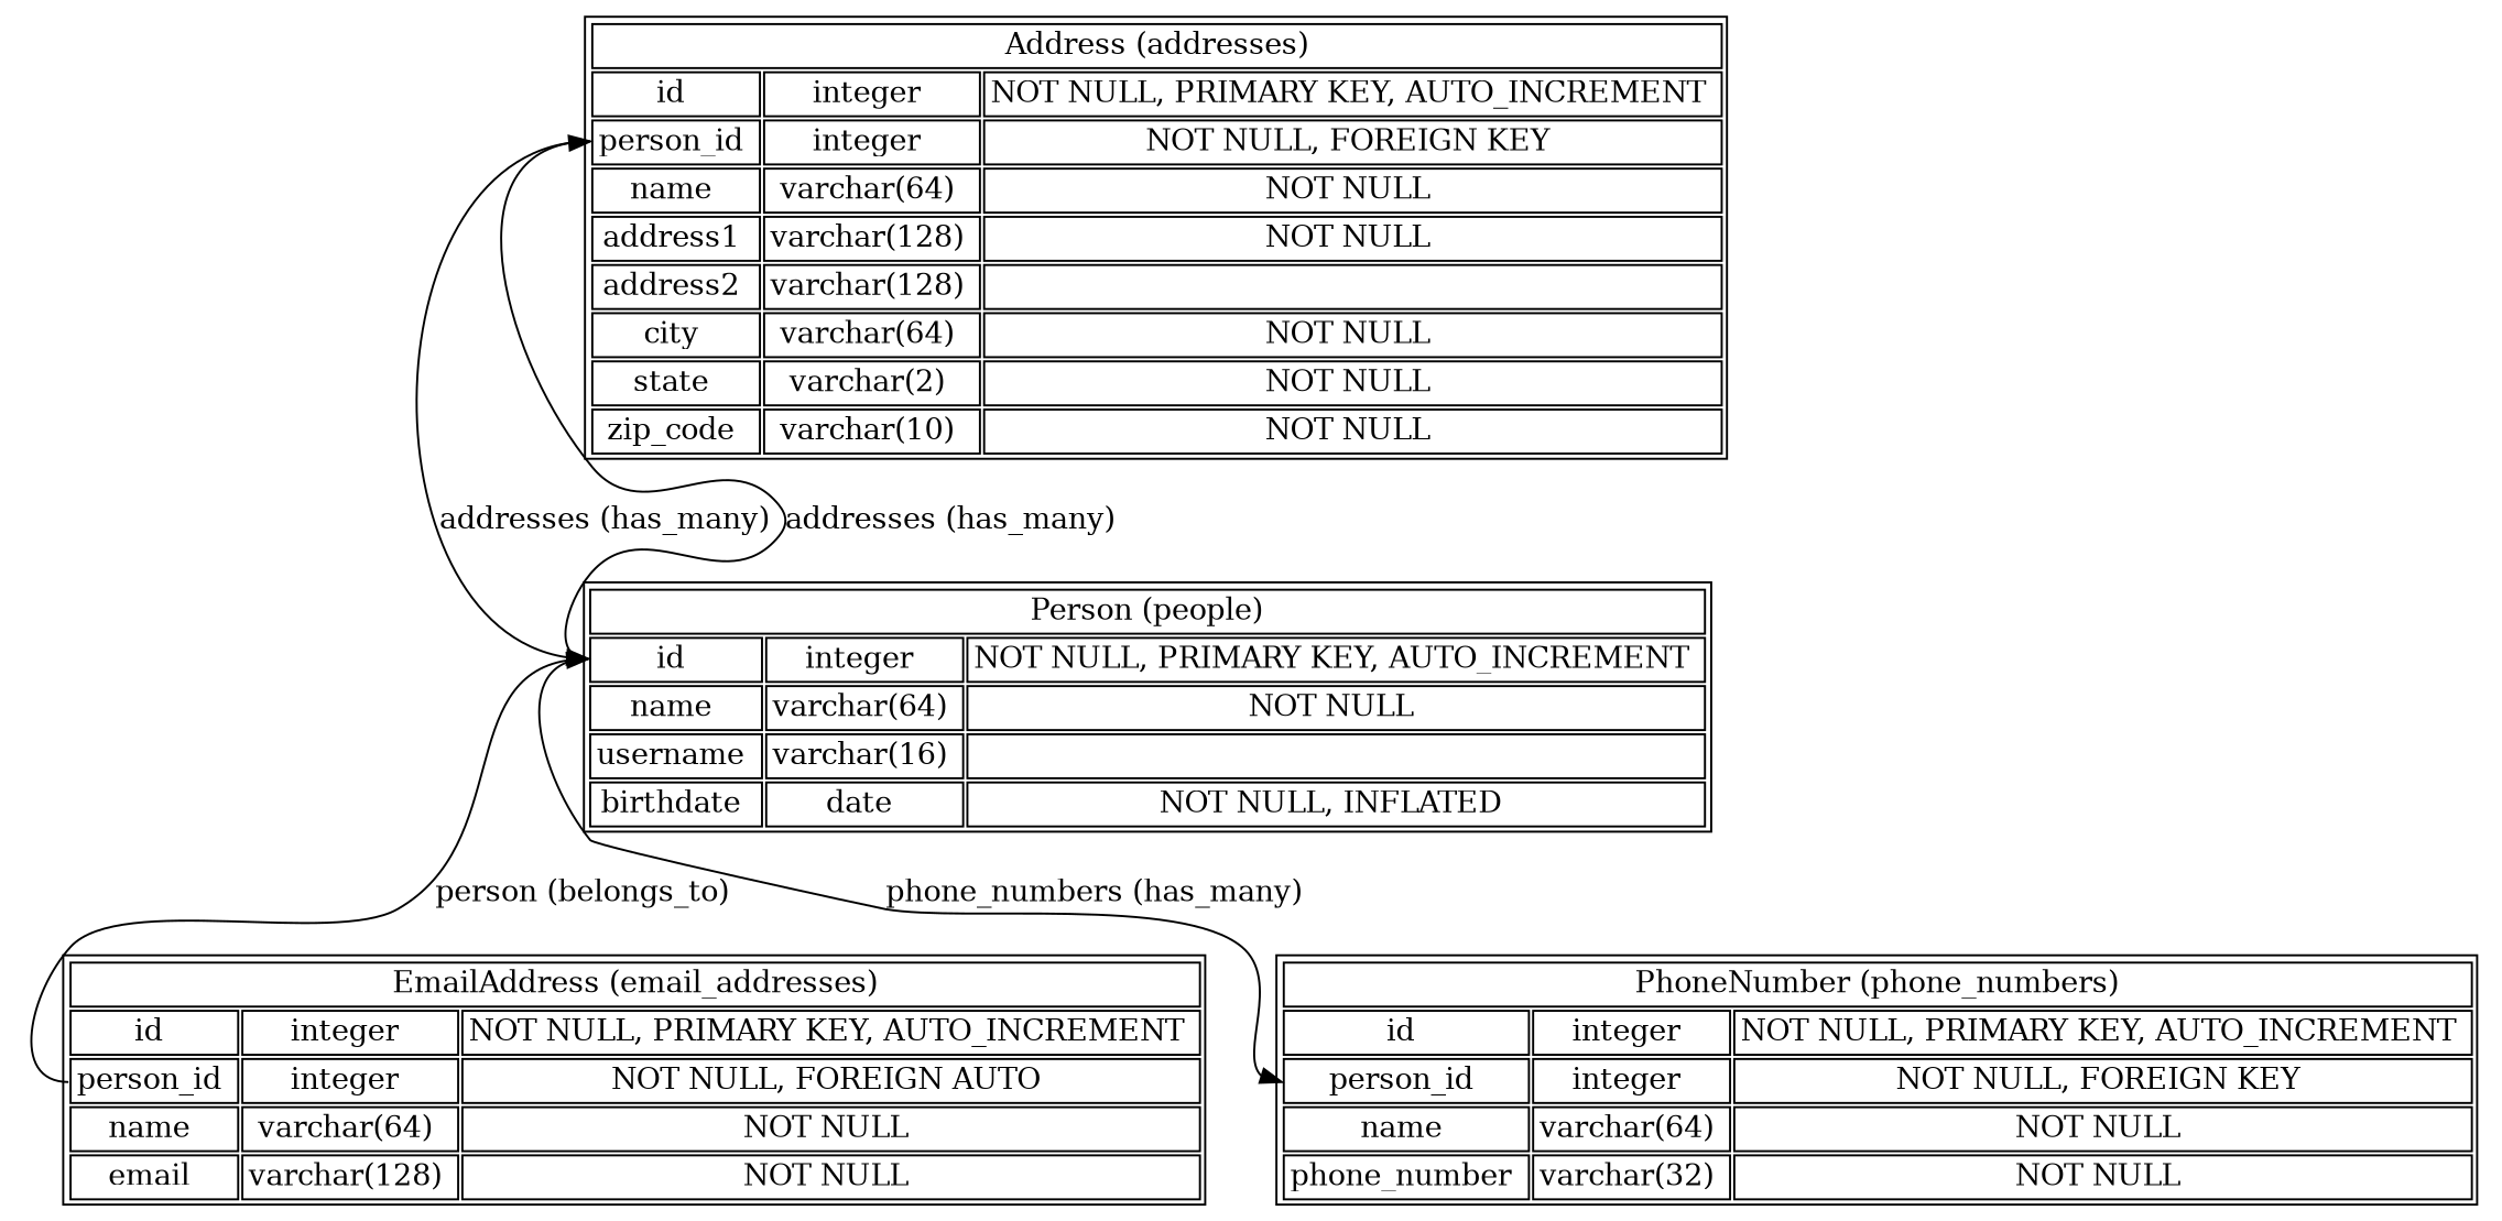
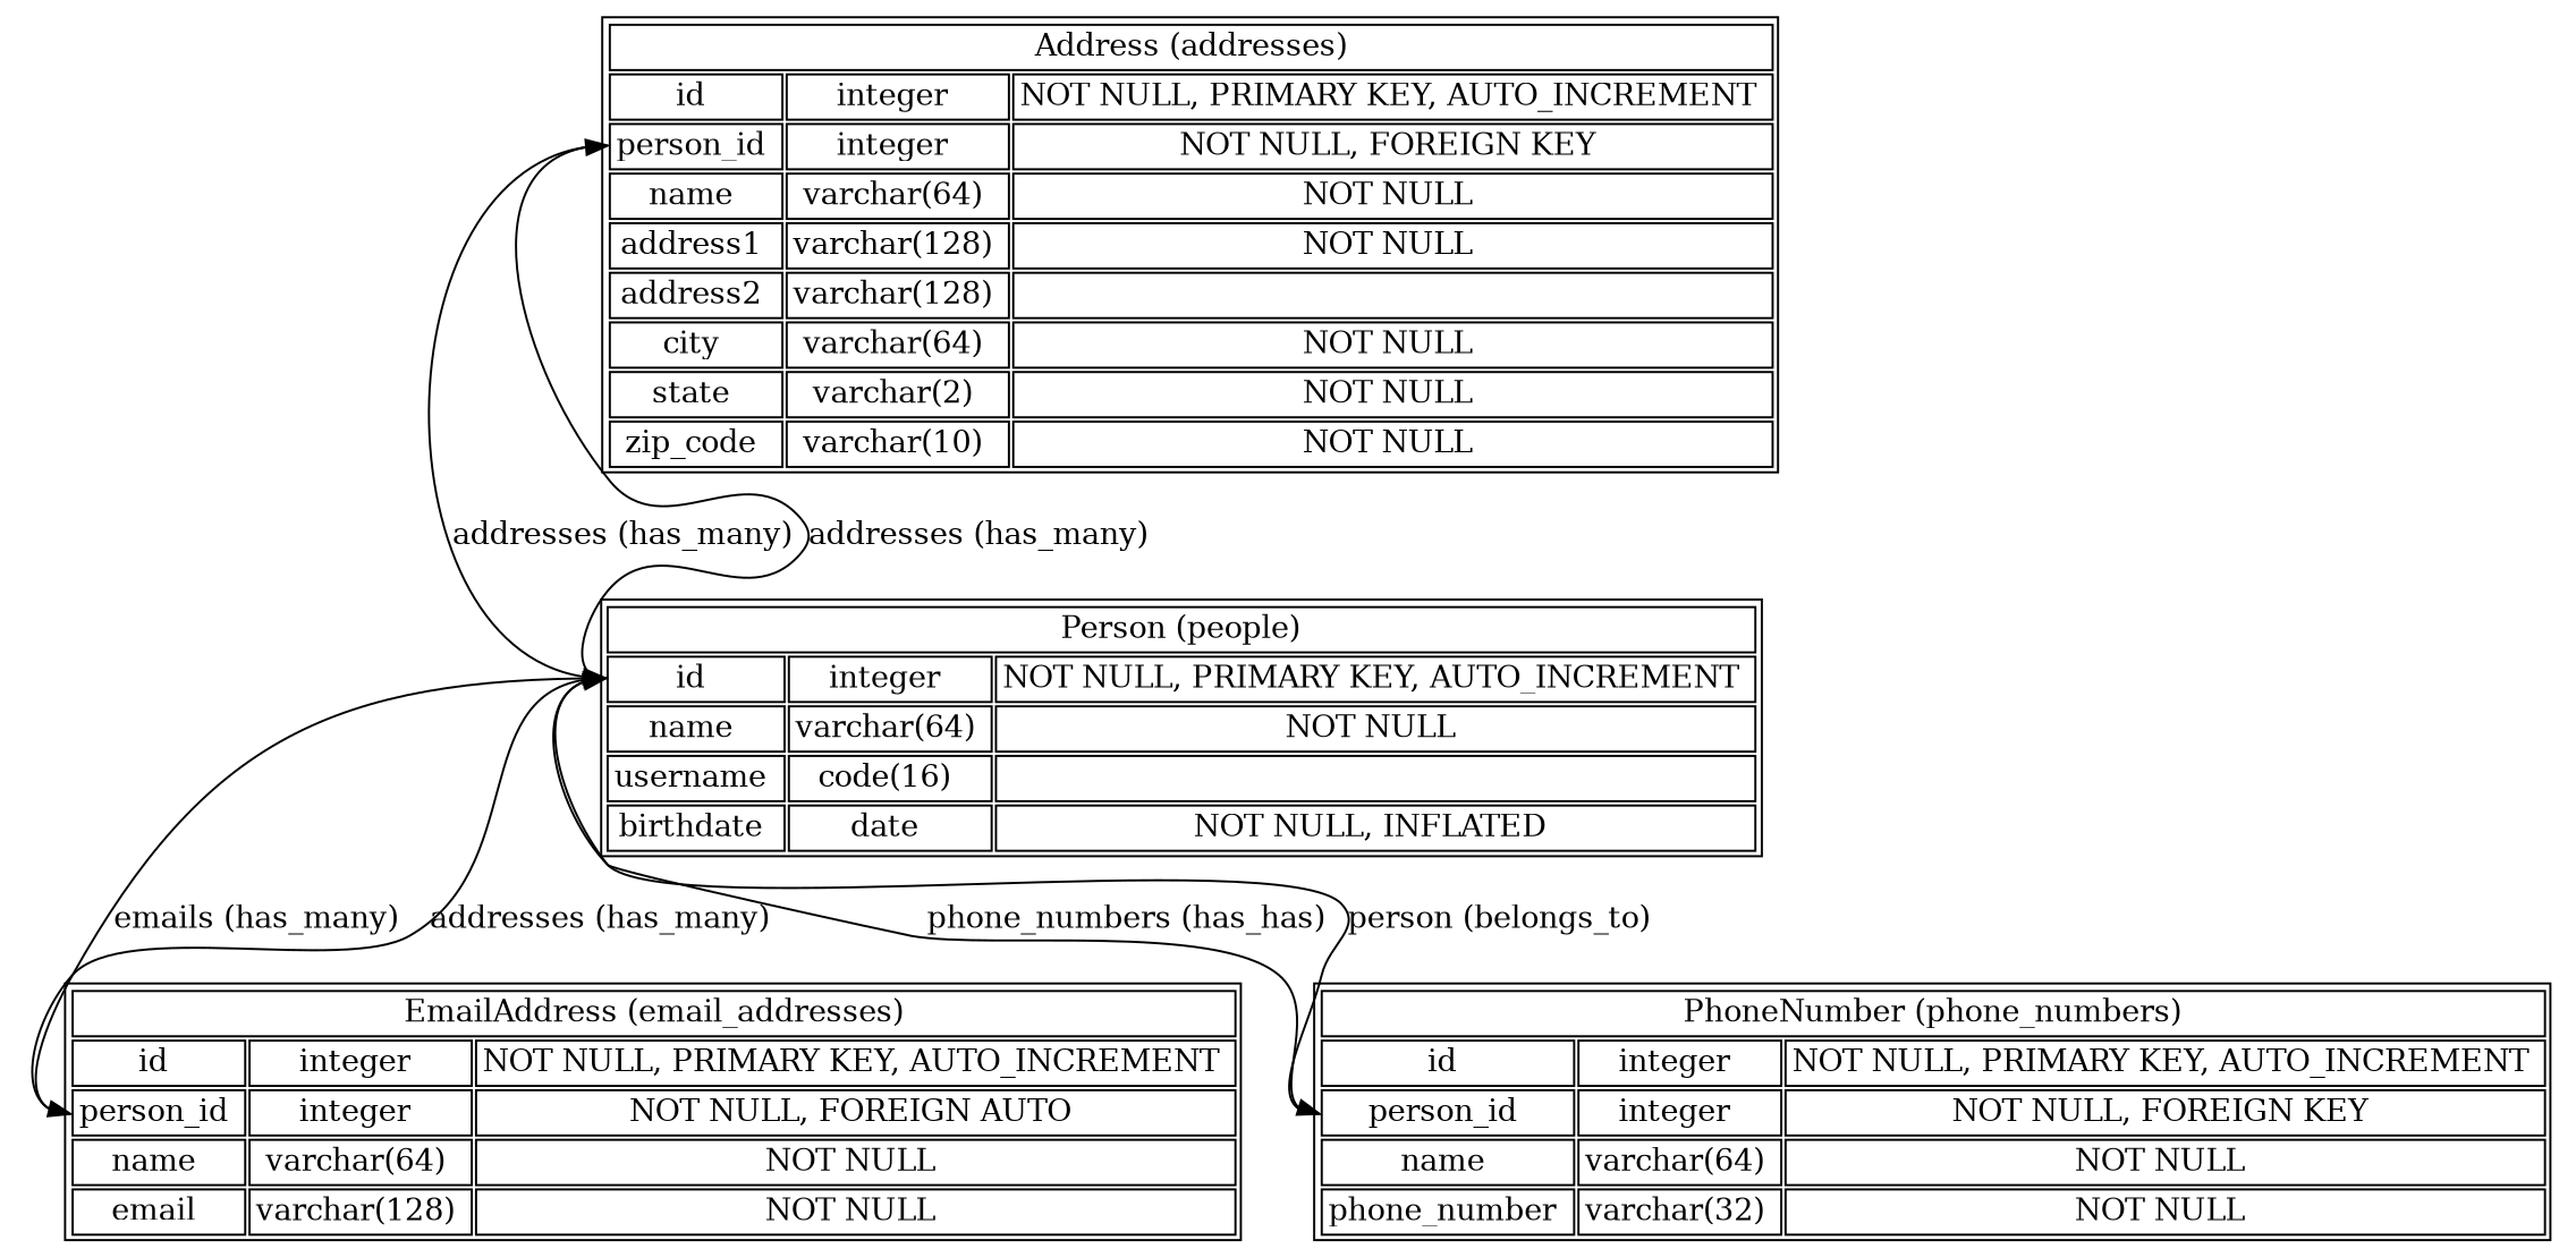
  digraph {
    splines=true
    node [shape=plaintext]
    edge [headport=id tailport=person_id]
    n1 [label=< <TABLE> <TR><TD COLSPAN="3" HREF="ExampleDB-1.html#Address">Address (addresses)</TD></TR> <TR> <TD PORT="id">id </TD> <TD>integer </TD> <TD>NOT NULL, PRIMARY KEY, AUTO_INCREMENT </TD> </TR> <TR> <TD PORT="person_id">person_id </TD> <TD>integer </TD> <TD>NOT NULL, FOREIGN KEY </TD> </TR> <TR> <TD PORT="name">name </TD> <TD>varchar(64) </TD> <TD>NOT NULL </TD> </TR> <TR> <TD PORT="address1">address1 </TD> <TD>varchar(128) </TD> <TD>NOT NULL </TD> </TR> <TR> <TD PORT="address2">address2 </TD> <TD>varchar(128) </TD> <TD> </TD> </TR> <TR> <TD PORT="city">city </TD> <TD>varchar(64) </TD> <TD>NOT NULL </TD> </TR> <TR> <TD PORT="state">state </TD> <TD>varchar(2) </TD> <TD>NOT NULL </TD> </TR> <TR> <TD PORT="zip_code">zip_code </TD> <TD>varchar(10) </TD> <TD>NOT NULL </TD> </TR> </TABLE> >]
-   n2 [label=< <TABLE> <TR><TD COLSPAN="3" HREF="ExampleDB-1.html#Person">Person (people)</TD></TR> <TR> <TD PORT="id">id </TD> <TD>integer </TD> <TD>NOT NULL, PRIMARY KEY, AUTO_INCREMENT </TD> </TR> <TR> <TD PORT="name">name </TD> <TD>varchar(64) </TD> <TD>NOT NULL </TD> </TR> <TR> <TD PORT="username">username </TD> <TD>varchar(16) </TD> <TD> </TD> </TR> <TR> <TD PORT="birthdate">birthdate </TD> <TD>date </TD> <TD>NOT NULL, INFLATED </TD> </TR> </TABLE> >]
+   n2 [label=< <TABLE> <TR><TD COLSPAN="3" HREF="ExampleDB-1.html#Person">Person (people)</TD></TR> <TR> <TD PORT="id">id </TD> <TD>integer </TD> <TD>NOT NULL, PRIMARY KEY, AUTO_INCREMENT </TD> </TR> <TR> <TD PORT="name">name </TD> <TD>varchar(64) </TD> <TD>NOT NULL </TD> </TR> <TR> <TD PORT="username">username </TD> <TD>code(16) </TD> <TD> </TD> </TR> <TR> <TD PORT="birthdate">birthdate </TD> <TD>date </TD> <TD>NOT NULL, INFLATED </TD> </TR> </TABLE> >]
    n3 [label=< <TABLE> <TR><TD COLSPAN="3" HREF="ExampleDB-1.html#EmailAddress">EmailAddress (email_addresses)</TD></TR> <TR> <TD PORT="id">id </TD> <TD>integer </TD> <TD>NOT NULL, PRIMARY KEY, AUTO_INCREMENT </TD> </TR> <TR> <TD PORT="person_id">person_id </TD> <TD>integer </TD> <TD>NOT NULL, FOREIGN AUTO </TD> </TR> <TR> <TD PORT="name">name </TD> <TD>varchar(64) </TD> <TD>NOT NULL </TD> </TR> <TR> <TD PORT="email">email </TD> <TD>varchar(128) </TD> <TD>NOT NULL </TD> </TR> </TABLE> >]
    n4 [label=< <TABLE> <TR><TD COLSPAN="3" HREF="ExampleDB-1.html#PhoneNumber">PhoneNumber (phone_numbers)</TD></TR> <TR> <TD PORT="id">id </TD> <TD>integer </TD> <TD>NOT NULL, PRIMARY KEY, AUTO_INCREMENT </TD> </TR> <TR> <TD PORT="person_id">person_id </TD> <TD>integer </TD> <TD>NOT NULL, FOREIGN KEY </TD> </TR> <TR> <TD PORT="name">name </TD> <TD>varchar(64) </TD> <TD>NOT NULL </TD> </TR> <TR> <TD PORT="phone_number">phone_number </TD> <TD>varchar(32) </TD> <TD>NOT NULL </TD> </TR> </TABLE> >]
    n1 -> n2 [label="addresses (has_many)"]
    n2 -> n1 [headport=person_id label="addresses (has_many)" tailport=id]
-   n2 -> n4 [headport=person_id label="phone_numbers (has_many)" tailport=id]
-   n3 -> n2 [label="person (belongs_to)"]
+   n2 -> n3 [headport=person_id label="emails (has_many)" tailport=id]
+   n2 -> n4 [headport=person_id label="phone_numbers (has_has)" tailport=id]
+   n3 -> n2 [label="addresses (has_many)"]
+   n4 -> n2 [label="person (belongs_to)"]
  }
